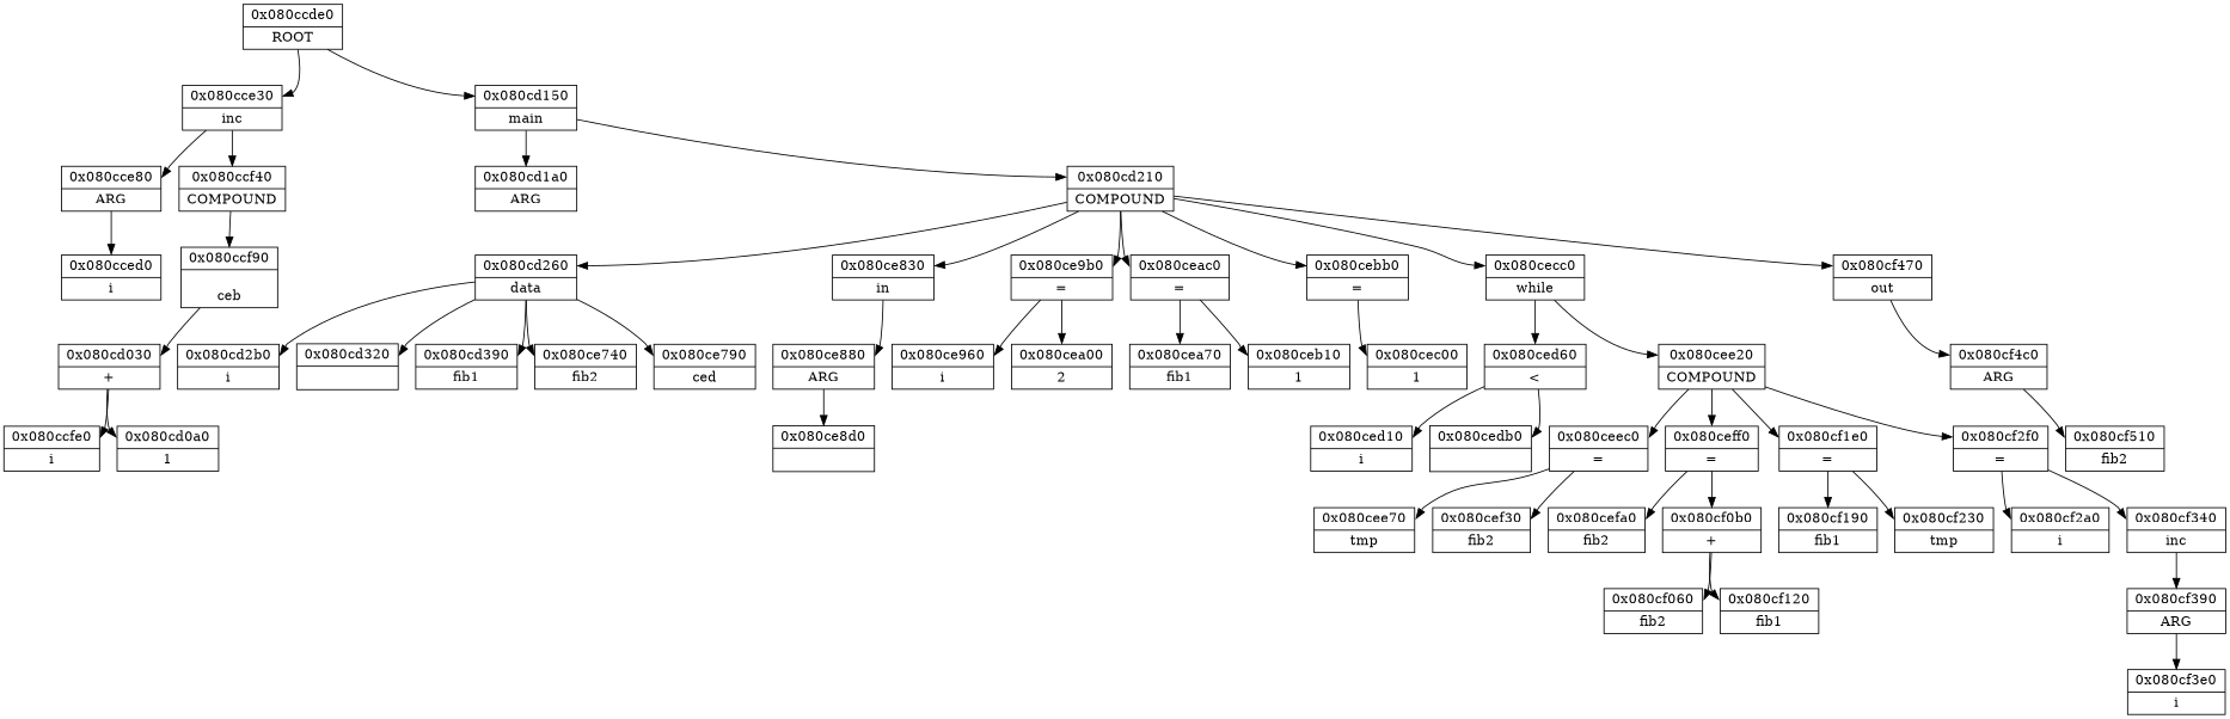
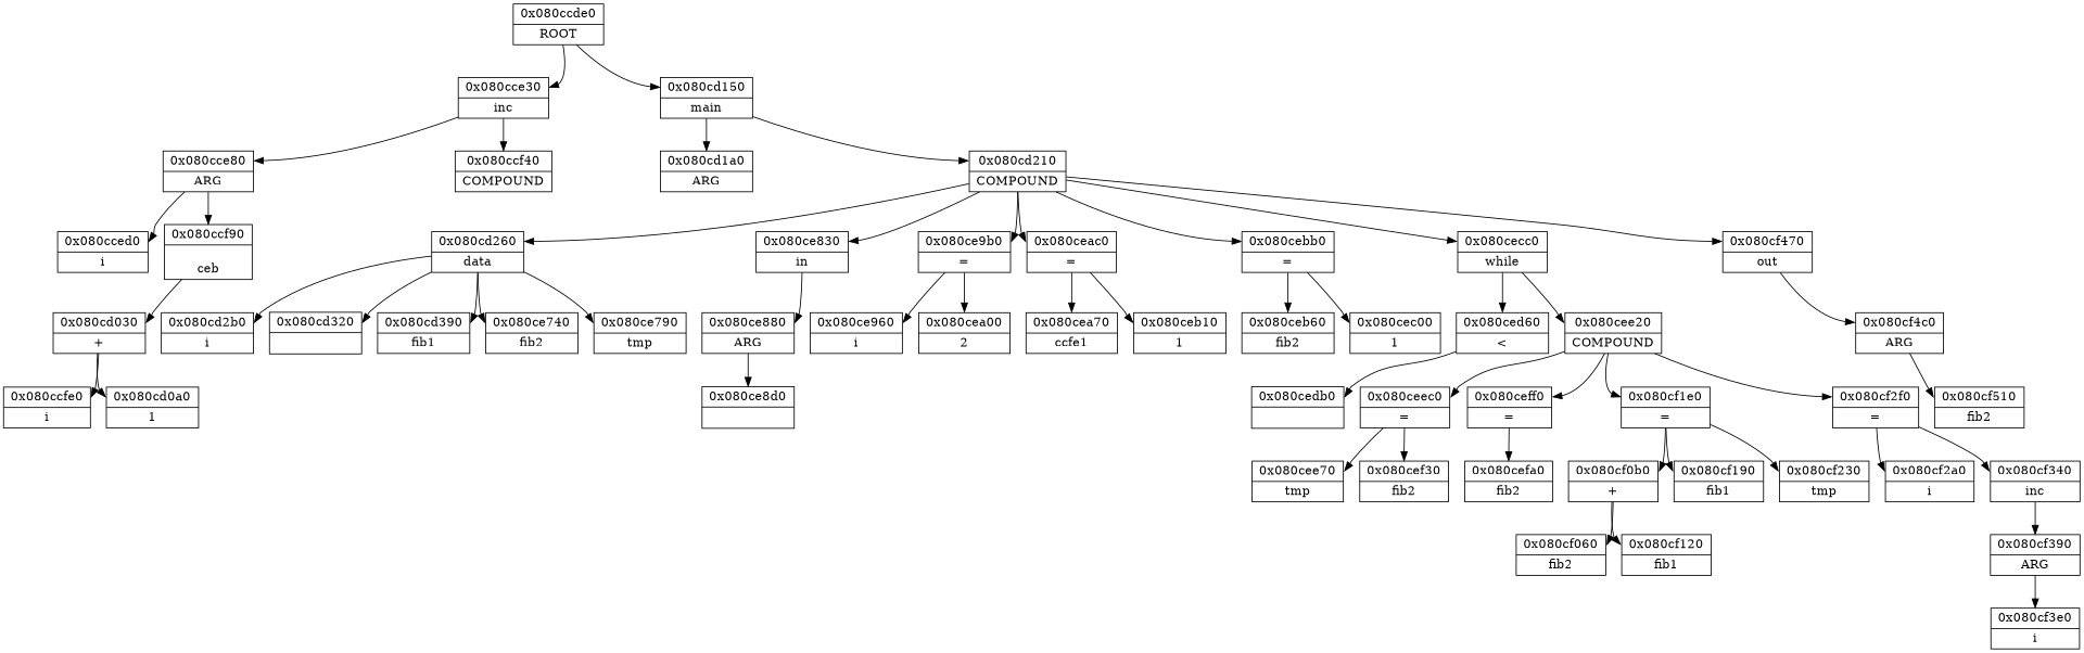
  digraph {
    node [shape=record]
    edge [headport=f0]
    n1 [label="{<f0> 0x080ccde0 |{\ROOT}}"]
    n2 [label="{<f0> 0x080cce30 |{\inc}}"]
    n3 [label="{<f0> 0x080cd150 |{\main}}"]
    n4 [label="{<f0> 0x080cce80 |{\ARG}}"]
    n5 [label="{<f0> 0x080ccf40 |{\COMPOUND}}"]
    n6 [label="{<f0> 0x080cd1a0 |{\ARG}}"]
    n7 [label="{<f0> 0x080cd210 |{\COMPOUND}}"]
    n8 [label="{<f0> 0x080cced0 |{\i}}"]
    n9 [label="{<f0> 0x080ccf90 |{\rceb}}"]
    n10 [label="{<f0> 0x080cd260 |{\data}}"]
    n11 [label="{<f0> 0x080ce830 |{\in}}"]
    n12 [label="{<f0> 0x080ce9b0 |{\=}}"]
    n13 [label="{<f0> 0x080ceac0 |{\=}}"]
    n14 [label="{<f0> 0x080cebb0 |{\=}}"]
    n15 [label="{<f0> 0x080cecc0 |{\while}}"]
    n16 [label="{<f0> 0x080cf470 |{\out}}"]
    n17 [label="{<f0> 0x080cd030 |{\+}}"]
    n18 [label="{<f0> 0x080ccfe0 |{\i}}"]
    n19 [label="{<f0> 0x080cd0a0 |{\1}}"]
    n20 [label="{<f0> 0x080cd2b0 |{\i}}"]
    n21 [label="{<f0> 0x080cd320 |{\n}}"]
    n22 [label="{<f0> 0x080cd390 |{\fib1}}"]
    n23 [label="{<f0> 0x080ce740 |{\fib2}}"]
-   n24 [label="{<f0> 0x080ce790 |{\ced}}"]
+   n24 [label="{<f0> 0x080ce790 |{\tmp}}"]
    n25 [label="{<f0> 0x080ce880 |{\ARG}}"]
    n26 [label="{<f0> 0x080ce960 |{\i}}"]
    n27 [label="{<f0> 0x080cea00 |{\2}}"]
-   n28 [label="{<f0> 0x080cea70 |{\fib1}}"]
+   n28 [label="{<f0> 0x080cea70 |{\ccfe1}}"]
    n29 [label="{<f0> 0x080ceb10 |{\1}}"]
+   n30 [label="{<f0> 0x080ceb60 |{\fib2}}"]
    n31 [label="{<f0> 0x080cec00 |{\1}}"]
    n32 [label="{<f0> 0x080ced60 |{\<}}"]
    n33 [label="{<f0> 0x080cee20 |{\COMPOUND}}"]
    n34 [label="{<f0> 0x080cf4c0 |{\ARG}}"]
    n35 [label="{<f0> 0x080ce8d0 |{\n}}"]
-   n36 [label="{<f0> 0x080ced10 |{\i}}"]
    n37 [label="{<f0> 0x080cedb0 |{\n}}"]
    n38 [label="{<f0> 0x080ceec0 |{\=}}"]
    n39 [label="{<f0> 0x080ceff0 |{\=}}"]
    n40 [label="{<f0> 0x080cf1e0 |{\=}}"]
    n41 [label="{<f0> 0x080cf2f0 |{\=}}"]
    n42 [label="{<f0> 0x080cf510 |{\fib2}}"]
    n43 [label="{<f0> 0x080cee70 |{\tmp}}"]
    n44 [label="{<f0> 0x080cef30 |{\fib2}}"]
    n45 [label="{<f0> 0x080cefa0 |{\fib2}}"]
    n46 [label="{<f0> 0x080cf0b0 |{\+}}"]
    n47 [label="{<f0> 0x080cf190 |{\fib1}}"]
    n48 [label="{<f0> 0x080cf230 |{\tmp}}"]
    n49 [label="{<f0> 0x080cf2a0 |{\i}}"]
    n50 [label="{<f0> 0x080cf340 |{\inc}}"]
    n51 [label="{<f0> 0x080cf060 |{\fib2}}"]
    n52 [label="{<f0> 0x080cf120 |{\fib1}}"]
    n53 [label="{<f0> 0x080cf390 |{\ARG}}"]
    n54 [label="{<f0> 0x080cf3e0 |{\i}}"]
    n1 -> n2
    n1 -> n3
    n2 -> n4
    n2 -> n5
    n3 -> n6
    n3 -> n7
    n4 -> n8
-   n5 -> n9
+   n4 -> n9
    n7 -> n10
    n7 -> n11
    n7 -> n12
    n7 -> n13
    n7 -> n14
    n7 -> n15
    n7 -> n16
    n9 -> n17
    n10 -> n20
    n10 -> n21
    n10 -> n22
    n10 -> n23
    n10 -> n24
    n11 -> n25
    n12 -> n26
    n12 -> n27
    n13 -> n28
    n13 -> n29
+   n14 -> n30
    n14 -> n31
    n15 -> n32
    n15 -> n33
    n16 -> n34
    n17 -> n18
    n17 -> n19
    n25 -> n35
-   n32 -> n36
    n32 -> n37
    n33 -> n38
    n33 -> n39
    n33 -> n40
    n33 -> n41
    n34 -> n42
    n38 -> n43
    n38 -> n44
    n39 -> n45
-   n39 -> n46
+   n40 -> n46
    n40 -> n47
    n40 -> n48
    n41 -> n49
    n41 -> n50
    n46 -> n51
    n46 -> n52
    n50 -> n53
    n53 -> n54
  }
